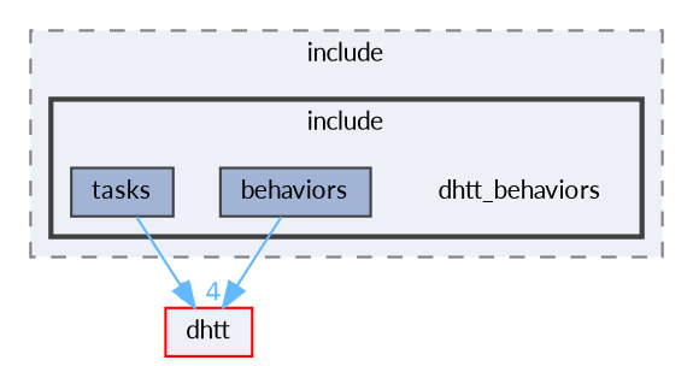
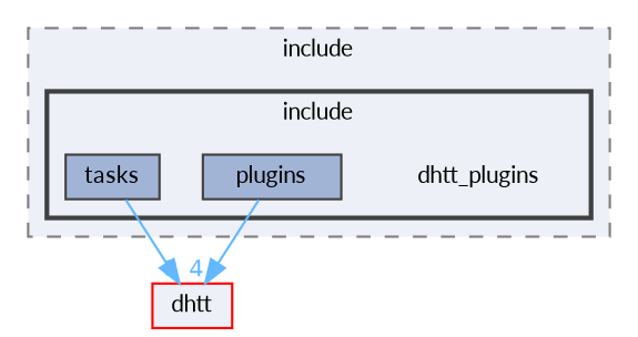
  digraph {
    compound=true
    fontname=Lato
    node [fontname=Lato fontsize=10 shape=box color=grey25 fillcolor="#a2b4d6" style=filled]
    edge [color=steelblue1 fontcolor=steelblue1 fontname=Lato fontsize=10 labeldistance=1.5 labelfontname=Helvetica labelfontsize=10]
-   n1 [height=0.2 label=dhtt_behaviors shape=plaintext width=0.4 color="" fillcolor="" style=""]
-   n2 [height=0.2 label=behaviors width=0.4]
+   n1 [height=0.2 label=dhtt_plugins shape=plaintext width=0.4 color="" fillcolor="" style=""]
+   n2 [height=0.2 label=plugins width=0.4]
    n3 [height=0.2 label=tasks width=0.4]
    n4 [color=red fillcolor="#edf0f7" height=0.2 label=dhtt width=0.4]
    subgraph cluster_1 {
      bgcolor="#edf0f7"
      fontsize=10
      label=include
      pencolor=grey50
      style="filled,dashed"
      subgraph cluster_2 {
        bgcolor="#edf0f7"
        fontsize=10
        pencolor=grey25
        style="filled,bold"
        n1
        n2
        n3
      }
    }
    n2 -> n4 [headlabel=4]
    n3 -> n4 [headlabel=8]
  }
